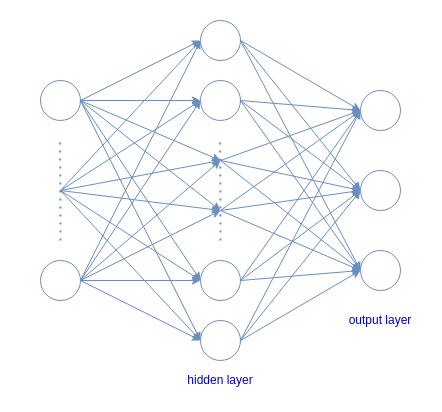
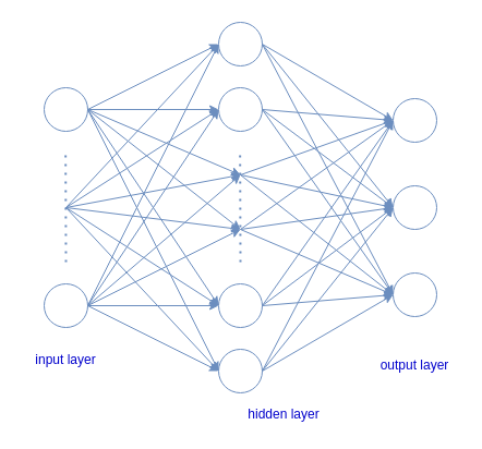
  <mxCell id="0" />
  <mxCell id="1" parent="0" />
  <mxCell id="2" style="edgeStyle=orthogonalEdgeStyle;rounded=0;orthogonalLoop=1;jettySize=auto;html=1;entryX=0;entryY=0.5;entryDx=0;entryDy=0;fillColor=#dae8fc;strokeColor=#6c8ebf;" edge="1" parent="1" source="3" target="6"><mxGeometry relative="1" as="geometry" /></mxCell>
  <mxCell id="3" value="" style="ellipse;whiteSpace=wrap;html=1;aspect=fixed;strokeColor=#6c8ebf;fillColor=none;" vertex="1" parent="1"><mxGeometry x="40" y="80" width="40" height="40" as="geometry" /></mxCell>
  <mxCell id="4" value="" style="ellipse;whiteSpace=wrap;html=1;aspect=fixed;strokeColor=#6c8ebf;fillColor=none;" vertex="1" parent="1"><mxGeometry x="40" y="260" width="40" height="40" as="geometry" /></mxCell>
  <mxCell id="5" value="" style="ellipse;whiteSpace=wrap;html=1;aspect=fixed;strokeColor=#6c8ebf;fillColor=none;" vertex="1" parent="1"><mxGeometry x="200" y="20" width="40" height="40" as="geometry" /></mxCell>
  <mxCell id="6" value="" style="ellipse;whiteSpace=wrap;html=1;aspect=fixed;strokeColor=#6c8ebf;fillColor=none;" vertex="1" parent="1"><mxGeometry x="200" y="80" width="40" height="40" as="geometry" /></mxCell>
  <mxCell id="7" value="" style="ellipse;whiteSpace=wrap;html=1;aspect=fixed;strokeColor=#6c8ebf;fillColor=none;" vertex="1" parent="1"><mxGeometry x="200" y="260" width="40" height="40" as="geometry" /></mxCell>
  <mxCell id="8" value="" style="ellipse;whiteSpace=wrap;html=1;aspect=fixed;strokeColor=#6c8ebf;fillColor=none;" vertex="1" parent="1"><mxGeometry x="200" y="320" width="40" height="40" as="geometry" /></mxCell>
  <mxCell id="9" value="" style="endArrow=none;dashed=1;html=1;dashPattern=1 3;strokeWidth=2;fillColor=#dae8fc;strokeColor=#6c8ebf;" edge="1" parent="1"><mxGeometry width="50" height="50" relative="1" as="geometry"><mxPoint x="220" y="240" as="sourcePoint" /><mxPoint x="219.66" y="140" as="targetPoint" /></mxGeometry></mxCell>
  <mxCell id="10" value="" style="ellipse;whiteSpace=wrap;html=1;aspect=fixed;strokeColor=#6c8ebf;fillColor=none;" vertex="1" parent="1"><mxGeometry x="360" y="170" width="40" height="40" as="geometry" /></mxCell>
  <mxCell id="11" value="" style="ellipse;whiteSpace=wrap;html=1;aspect=fixed;strokeColor=#6c8ebf;fillColor=none;" vertex="1" parent="1"><mxGeometry x="360" y="90" width="40" height="40" as="geometry" /></mxCell>
  <mxCell id="12" value="" style="ellipse;whiteSpace=wrap;html=1;aspect=fixed;strokeColor=#6c8ebf;fillColor=none;" vertex="1" parent="1"><mxGeometry x="360" y="250" width="40" height="40" as="geometry" /></mxCell>
  <mxCell id="13" value="" style="endArrow=none;dashed=1;html=1;dashPattern=1 3;strokeWidth=2;fillColor=#dae8fc;strokeColor=#6c8ebf;" edge="1" parent="1"><mxGeometry width="50" height="50" relative="1" as="geometry"><mxPoint x="60" y="240" as="sourcePoint" /><mxPoint x="59.66" y="140" as="targetPoint" /></mxGeometry></mxCell>
  <mxCell id="14" value="" style="endArrow=classic;html=1;exitX=1;exitY=0.5;exitDx=0;exitDy=0;entryX=0;entryY=0.5;entryDx=0;entryDy=0;fillColor=#dae8fc;strokeColor=#6c8ebf;" edge="1" parent="1" source="3" target="5"><mxGeometry width="50" height="50" relative="1" as="geometry"><mxPoint x="90" y="50" as="sourcePoint" /><mxPoint x="210" y="110" as="targetPoint" /></mxGeometry></mxCell>
  <mxCell id="15" value="" style="endArrow=classic;html=1;exitX=1;exitY=0.5;exitDx=0;exitDy=0;fillColor=#dae8fc;strokeColor=#6c8ebf;" edge="1" parent="1" source="3"><mxGeometry width="50" height="50" relative="1" as="geometry"><mxPoint x="90" y="110" as="sourcePoint" /><mxPoint x="220" y="160" as="targetPoint" /></mxGeometry></mxCell>
  <mxCell id="16" value="" style="endArrow=classic;html=1;exitX=1;exitY=0.5;exitDx=0;exitDy=0;fillColor=#dae8fc;strokeColor=#6c8ebf;" edge="1" parent="1" source="3"><mxGeometry width="50" height="50" relative="1" as="geometry"><mxPoint x="90" y="110" as="sourcePoint" /><mxPoint x="220" y="210" as="targetPoint" /></mxGeometry></mxCell>
  <mxCell id="17" value="" style="endArrow=classic;html=1;exitX=1;exitY=0.5;exitDx=0;exitDy=0;fillColor=#dae8fc;strokeColor=#6c8ebf;entryX=0;entryY=0.5;entryDx=0;entryDy=0;" edge="1" parent="1" source="3" target="7"><mxGeometry width="50" height="50" relative="1" as="geometry"><mxPoint x="90" y="110" as="sourcePoint" /><mxPoint x="230" y="220" as="targetPoint" /></mxGeometry></mxCell>
  <mxCell id="18" value="" style="endArrow=classic;html=1;exitX=1;exitY=0.5;exitDx=0;exitDy=0;fillColor=#dae8fc;strokeColor=#6c8ebf;entryX=0;entryY=0.5;entryDx=0;entryDy=0;" edge="1" parent="1" source="3" target="8"><mxGeometry width="50" height="50" relative="1" as="geometry"><mxPoint x="90" y="110" as="sourcePoint" /><mxPoint x="210" y="270" as="targetPoint" /></mxGeometry></mxCell>
  <mxCell id="19" value="" style="endArrow=classic;html=1;fillColor=#dae8fc;strokeColor=#6c8ebf;entryX=0;entryY=0.5;entryDx=0;entryDy=0;" edge="1" parent="1" target="5"><mxGeometry width="50" height="50" relative="1" as="geometry"><mxPoint x="60" y="190" as="sourcePoint" /><mxPoint x="215.858" y="335.858" as="targetPoint" /></mxGeometry></mxCell>
  <mxCell id="20" value="" style="endArrow=classic;html=1;fillColor=#dae8fc;strokeColor=#6c8ebf;entryX=0;entryY=0.5;entryDx=0;entryDy=0;" edge="1" parent="1" target="6"><mxGeometry width="50" height="50" relative="1" as="geometry"><mxPoint x="60" y="190" as="sourcePoint" /><mxPoint x="210" y="50" as="targetPoint" /></mxGeometry></mxCell>
  <mxCell id="21" value="" style="endArrow=classic;html=1;fillColor=#dae8fc;strokeColor=#6c8ebf;" edge="1" parent="1"><mxGeometry width="50" height="50" relative="1" as="geometry"><mxPoint x="60" y="190" as="sourcePoint" /><mxPoint x="220" y="160" as="targetPoint" /></mxGeometry></mxCell>
  <mxCell id="22" value="" style="endArrow=classic;html=1;fillColor=#dae8fc;strokeColor=#6c8ebf;" edge="1" parent="1"><mxGeometry width="50" height="50" relative="1" as="geometry"><mxPoint x="60" y="190" as="sourcePoint" /><mxPoint x="220" y="210" as="targetPoint" /></mxGeometry></mxCell>
  <mxCell id="23" value="" style="endArrow=classic;html=1;fillColor=#dae8fc;strokeColor=#6c8ebf;entryX=0;entryY=0.5;entryDx=0;entryDy=0;" edge="1" parent="1" target="7"><mxGeometry width="50" height="50" relative="1" as="geometry"><mxPoint x="60" y="190" as="sourcePoint" /><mxPoint x="230" y="220" as="targetPoint" /></mxGeometry></mxCell>
  <mxCell id="24" value="" style="endArrow=classic;html=1;fillColor=#dae8fc;strokeColor=#6c8ebf;entryX=0;entryY=0.5;entryDx=0;entryDy=0;" edge="1" parent="1" target="8"><mxGeometry width="50" height="50" relative="1" as="geometry"><mxPoint x="60" y="190" as="sourcePoint" /><mxPoint x="215.858" y="275.858" as="targetPoint" /></mxGeometry></mxCell>
  <mxCell id="25" value="" style="endArrow=classic;html=1;fillColor=#dae8fc;strokeColor=#6c8ebf;exitX=1;exitY=0.5;exitDx=0;exitDy=0;entryX=0;entryY=0.5;entryDx=0;entryDy=0;" edge="1" parent="1" source="4" target="5"><mxGeometry width="50" height="50" relative="1" as="geometry"><mxPoint x="70" y="200" as="sourcePoint" /><mxPoint x="290" y="70" as="targetPoint" /></mxGeometry></mxCell>
  <mxCell id="26" value="" style="endArrow=classic;html=1;fillColor=#dae8fc;strokeColor=#6c8ebf;exitX=1;exitY=0.5;exitDx=0;exitDy=0;entryX=0;entryY=0.5;entryDx=0;entryDy=0;" edge="1" parent="1" source="4" target="6"><mxGeometry width="50" height="50" relative="1" as="geometry"><mxPoint x="90" y="290" as="sourcePoint" /><mxPoint x="210" y="50" as="targetPoint" /></mxGeometry></mxCell>
  <mxCell id="27" value="" style="endArrow=classic;html=1;fillColor=#dae8fc;strokeColor=#6c8ebf;exitX=1;exitY=0.5;exitDx=0;exitDy=0;" edge="1" parent="1" source="4"><mxGeometry width="50" height="50" relative="1" as="geometry"><mxPoint x="90" y="290" as="sourcePoint" /><mxPoint x="220" y="160" as="targetPoint" /></mxGeometry></mxCell>
  <mxCell id="28" value="" style="endArrow=classic;html=1;fillColor=#dae8fc;strokeColor=#6c8ebf;" edge="1" parent="1"><mxGeometry width="50" height="50" relative="1" as="geometry"><mxPoint x="80" y="280" as="sourcePoint" /><mxPoint x="220" y="210" as="targetPoint" /></mxGeometry></mxCell>
  <mxCell id="29" value="" style="endArrow=classic;html=1;fillColor=#dae8fc;strokeColor=#6c8ebf;entryX=0;entryY=0.5;entryDx=0;entryDy=0;exitX=1;exitY=0.5;exitDx=0;exitDy=0;" edge="1" parent="1" source="4" target="7"><mxGeometry width="50" height="50" relative="1" as="geometry"><mxPoint x="90" y="290" as="sourcePoint" /><mxPoint x="230" y="220" as="targetPoint" /></mxGeometry></mxCell>
  <mxCell id="30" value="" style="endArrow=classic;html=1;fillColor=#dae8fc;strokeColor=#6c8ebf;entryX=0;entryY=0.5;entryDx=0;entryDy=0;exitX=1;exitY=0.5;exitDx=0;exitDy=0;" edge="1" parent="1" source="4" target="8"><mxGeometry width="50" height="50" relative="1" as="geometry"><mxPoint x="90" y="290" as="sourcePoint" /><mxPoint x="210" y="290" as="targetPoint" /></mxGeometry></mxCell>
  <mxCell id="31" value="" style="endArrow=classic;html=1;fillColor=#dae8fc;strokeColor=#6c8ebf;entryX=0;entryY=0.5;entryDx=0;entryDy=0;exitX=1;exitY=0.5;exitDx=0;exitDy=0;" edge="1" parent="1" source="5" target="11"><mxGeometry width="50" height="50" relative="1" as="geometry"><mxPoint x="270" y="100" as="sourcePoint" /><mxPoint x="320" y="50" as="targetPoint" /></mxGeometry></mxCell>
  <mxCell id="32" value="" style="endArrow=classic;html=1;fillColor=#dae8fc;strokeColor=#6c8ebf;entryX=0;entryY=0.5;entryDx=0;entryDy=0;exitX=1;exitY=0.5;exitDx=0;exitDy=0;" edge="1" parent="1" source="5" target="10"><mxGeometry width="50" height="50" relative="1" as="geometry"><mxPoint x="250" y="50" as="sourcePoint" /><mxPoint x="370" y="120" as="targetPoint" /></mxGeometry></mxCell>
  <mxCell id="33" value="" style="endArrow=classic;html=1;fillColor=#dae8fc;strokeColor=#6c8ebf;entryX=0;entryY=0.5;entryDx=0;entryDy=0;exitX=1;exitY=0.5;exitDx=0;exitDy=0;" edge="1" parent="1" source="5" target="12"><mxGeometry width="50" height="50" relative="1" as="geometry"><mxPoint x="250" y="50" as="sourcePoint" /><mxPoint x="370" y="200" as="targetPoint" /></mxGeometry></mxCell>
  <mxCell id="34" value="" style="endArrow=classic;html=1;fillColor=#dae8fc;strokeColor=#6c8ebf;entryX=0;entryY=0.5;entryDx=0;entryDy=0;exitX=1;exitY=0.5;exitDx=0;exitDy=0;" edge="1" parent="1" source="6" target="11"><mxGeometry width="50" height="50" relative="1" as="geometry"><mxPoint x="250" y="50" as="sourcePoint" /><mxPoint x="370" y="280" as="targetPoint" /></mxGeometry></mxCell>
  <mxCell id="35" value="" style="endArrow=classic;html=1;fillColor=#dae8fc;strokeColor=#6c8ebf;entryX=0;entryY=0.5;entryDx=0;entryDy=0;exitX=1;exitY=0.5;exitDx=0;exitDy=0;" edge="1" parent="1" source="6" target="10"><mxGeometry width="50" height="50" relative="1" as="geometry"><mxPoint x="250" y="110" as="sourcePoint" /><mxPoint x="370" y="120" as="targetPoint" /></mxGeometry></mxCell>
  <mxCell id="36" value="" style="endArrow=classic;html=1;fillColor=#dae8fc;strokeColor=#6c8ebf;entryX=0;entryY=0.5;entryDx=0;entryDy=0;exitX=1;exitY=0.5;exitDx=0;exitDy=0;" edge="1" parent="1" source="6" target="12"><mxGeometry width="50" height="50" relative="1" as="geometry"><mxPoint x="250" y="110" as="sourcePoint" /><mxPoint x="370" y="200" as="targetPoint" /></mxGeometry></mxCell>
  <mxCell id="37" value="" style="endArrow=classic;html=1;fillColor=#dae8fc;strokeColor=#6c8ebf;entryX=0;entryY=0.5;entryDx=0;entryDy=0;" edge="1" parent="1" target="11"><mxGeometry width="50" height="50" relative="1" as="geometry"><mxPoint x="220" y="160" as="sourcePoint" /><mxPoint x="370" y="280" as="targetPoint" /></mxGeometry></mxCell>
  <mxCell id="38" value="" style="endArrow=classic;html=1;fillColor=#dae8fc;strokeColor=#6c8ebf;entryX=0;entryY=0.5;entryDx=0;entryDy=0;" edge="1" parent="1" target="10"><mxGeometry width="50" height="50" relative="1" as="geometry"><mxPoint x="220" y="160" as="sourcePoint" /><mxPoint x="370" y="120" as="targetPoint" /></mxGeometry></mxCell>
  <mxCell id="39" value="" style="endArrow=classic;html=1;fillColor=#dae8fc;strokeColor=#6c8ebf;entryX=0;entryY=0.5;entryDx=0;entryDy=0;" edge="1" parent="1" target="12"><mxGeometry width="50" height="50" relative="1" as="geometry"><mxPoint x="220" y="160" as="sourcePoint" /><mxPoint x="370" y="200" as="targetPoint" /></mxGeometry></mxCell>
  <mxCell id="40" value="" style="endArrow=classic;html=1;fillColor=#dae8fc;strokeColor=#6c8ebf;entryX=0;entryY=0.5;entryDx=0;entryDy=0;" edge="1" parent="1" target="11"><mxGeometry width="50" height="50" relative="1" as="geometry"><mxPoint x="220" y="210" as="sourcePoint" /><mxPoint x="370" y="280" as="targetPoint" /></mxGeometry></mxCell>
  <mxCell id="41" value="" style="endArrow=classic;html=1;fillColor=#dae8fc;strokeColor=#6c8ebf;entryX=0;entryY=0.5;entryDx=0;entryDy=0;" edge="1" parent="1" target="10"><mxGeometry width="50" height="50" relative="1" as="geometry"><mxPoint x="220" y="210" as="sourcePoint" /><mxPoint x="370" y="120" as="targetPoint" /></mxGeometry></mxCell>
  <mxCell id="42" value="" style="endArrow=classic;html=1;fillColor=#dae8fc;strokeColor=#6c8ebf;entryX=0;entryY=0.5;entryDx=0;entryDy=0;" edge="1" parent="1" target="12"><mxGeometry width="50" height="50" relative="1" as="geometry"><mxPoint x="220" y="210" as="sourcePoint" /><mxPoint x="370" y="200" as="targetPoint" /></mxGeometry></mxCell>
  <mxCell id="43" value="" style="endArrow=classic;html=1;fillColor=#dae8fc;strokeColor=#6c8ebf;entryX=0;entryY=0.5;entryDx=0;entryDy=0;exitX=1;exitY=0.5;exitDx=0;exitDy=0;" edge="1" parent="1" source="7" target="11"><mxGeometry width="50" height="50" relative="1" as="geometry"><mxPoint x="230" y="220" as="sourcePoint" /><mxPoint x="370" y="280" as="targetPoint" /></mxGeometry></mxCell>
  <mxCell id="44" value="" style="endArrow=classic;html=1;fillColor=#dae8fc;strokeColor=#6c8ebf;entryX=0;entryY=0.5;entryDx=0;entryDy=0;exitX=1;exitY=0.5;exitDx=0;exitDy=0;" edge="1" parent="1" source="7" target="10"><mxGeometry width="50" height="50" relative="1" as="geometry"><mxPoint x="250" y="290" as="sourcePoint" /><mxPoint x="370" y="120" as="targetPoint" /></mxGeometry></mxCell>
  <mxCell id="45" value="" style="endArrow=classic;html=1;fillColor=#dae8fc;strokeColor=#6c8ebf;entryX=0;entryY=0.5;entryDx=0;entryDy=0;exitX=1;exitY=0.5;exitDx=0;exitDy=0;" edge="1" parent="1" source="7" target="12"><mxGeometry width="50" height="50" relative="1" as="geometry"><mxPoint x="250" y="290" as="sourcePoint" /><mxPoint x="370" y="200" as="targetPoint" /></mxGeometry></mxCell>
  <mxCell id="46" value="" style="endArrow=classic;html=1;fillColor=#dae8fc;strokeColor=#6c8ebf;entryX=0;entryY=0.5;entryDx=0;entryDy=0;exitX=1;exitY=0.5;exitDx=0;exitDy=0;" edge="1" parent="1" source="8" target="11"><mxGeometry width="50" height="50" relative="1" as="geometry"><mxPoint x="250" y="290" as="sourcePoint" /><mxPoint x="370" y="280" as="targetPoint" /></mxGeometry></mxCell>
  <mxCell id="47" value="" style="endArrow=classic;html=1;fillColor=#dae8fc;strokeColor=#6c8ebf;entryX=0;entryY=0.5;entryDx=0;entryDy=0;exitX=1;exitY=0.5;exitDx=0;exitDy=0;" edge="1" parent="1" source="8" target="10"><mxGeometry width="50" height="50" relative="1" as="geometry"><mxPoint x="250" y="350" as="sourcePoint" /><mxPoint x="370" y="120" as="targetPoint" /></mxGeometry></mxCell>
  <mxCell id="48" value="" style="endArrow=classic;html=1;fillColor=#dae8fc;strokeColor=#6c8ebf;entryX=0;entryY=0.5;entryDx=0;entryDy=0;exitX=1;exitY=0.5;exitDx=0;exitDy=0;" edge="1" parent="1" source="8" target="12"><mxGeometry width="50" height="50" relative="1" as="geometry"><mxPoint x="250" y="350" as="sourcePoint" /><mxPoint x="370" y="200" as="targetPoint" /></mxGeometry></mxCell>
- <mxCell id="49" value="hidden layer" style="text;html=1;align=center;verticalAlign=middle;whiteSpace=wrap;rounded=0;fontColor=#0000CC;" vertex="1" parent="1"><mxGeometry x="180" y="370" width="80" height="20" as="geometry" /></mxCell>
- <mxCell id="51" value="output layer" style="text;html=1;align=center;verticalAlign=middle;whiteSpace=wrap;rounded=0;fontColor=#0000CC;" vertex="1" parent="1"><mxGeometry x="340" y="310" width="80" height="20" as="geometry" /></mxCell>
+ <mxCell id="49" value="hidden layer" style="text;html=1;align=center;verticalAlign=middle;whiteSpace=wrap;rounded=0;fontColor=#0000CC;" vertex="1" parent="1"><mxGeometry x="220" y="370" width="80" height="20" as="geometry" /></mxCell>
+ <mxCell id="50" value="input layer" style="text;html=1;align=center;verticalAlign=middle;whiteSpace=wrap;rounded=0;fontColor=#0000CC;" vertex="1" parent="1"><mxGeometry x="20" y="320" width="80" height="20" as="geometry" /></mxCell>
+ <mxCell id="51" value="output layer" style="text;html=1;align=center;verticalAlign=middle;whiteSpace=wrap;rounded=0;fontColor=#0000CC;" vertex="1" parent="1"><mxGeometry x="340" y="325" width="80" height="20" as="geometry" /></mxCell>
